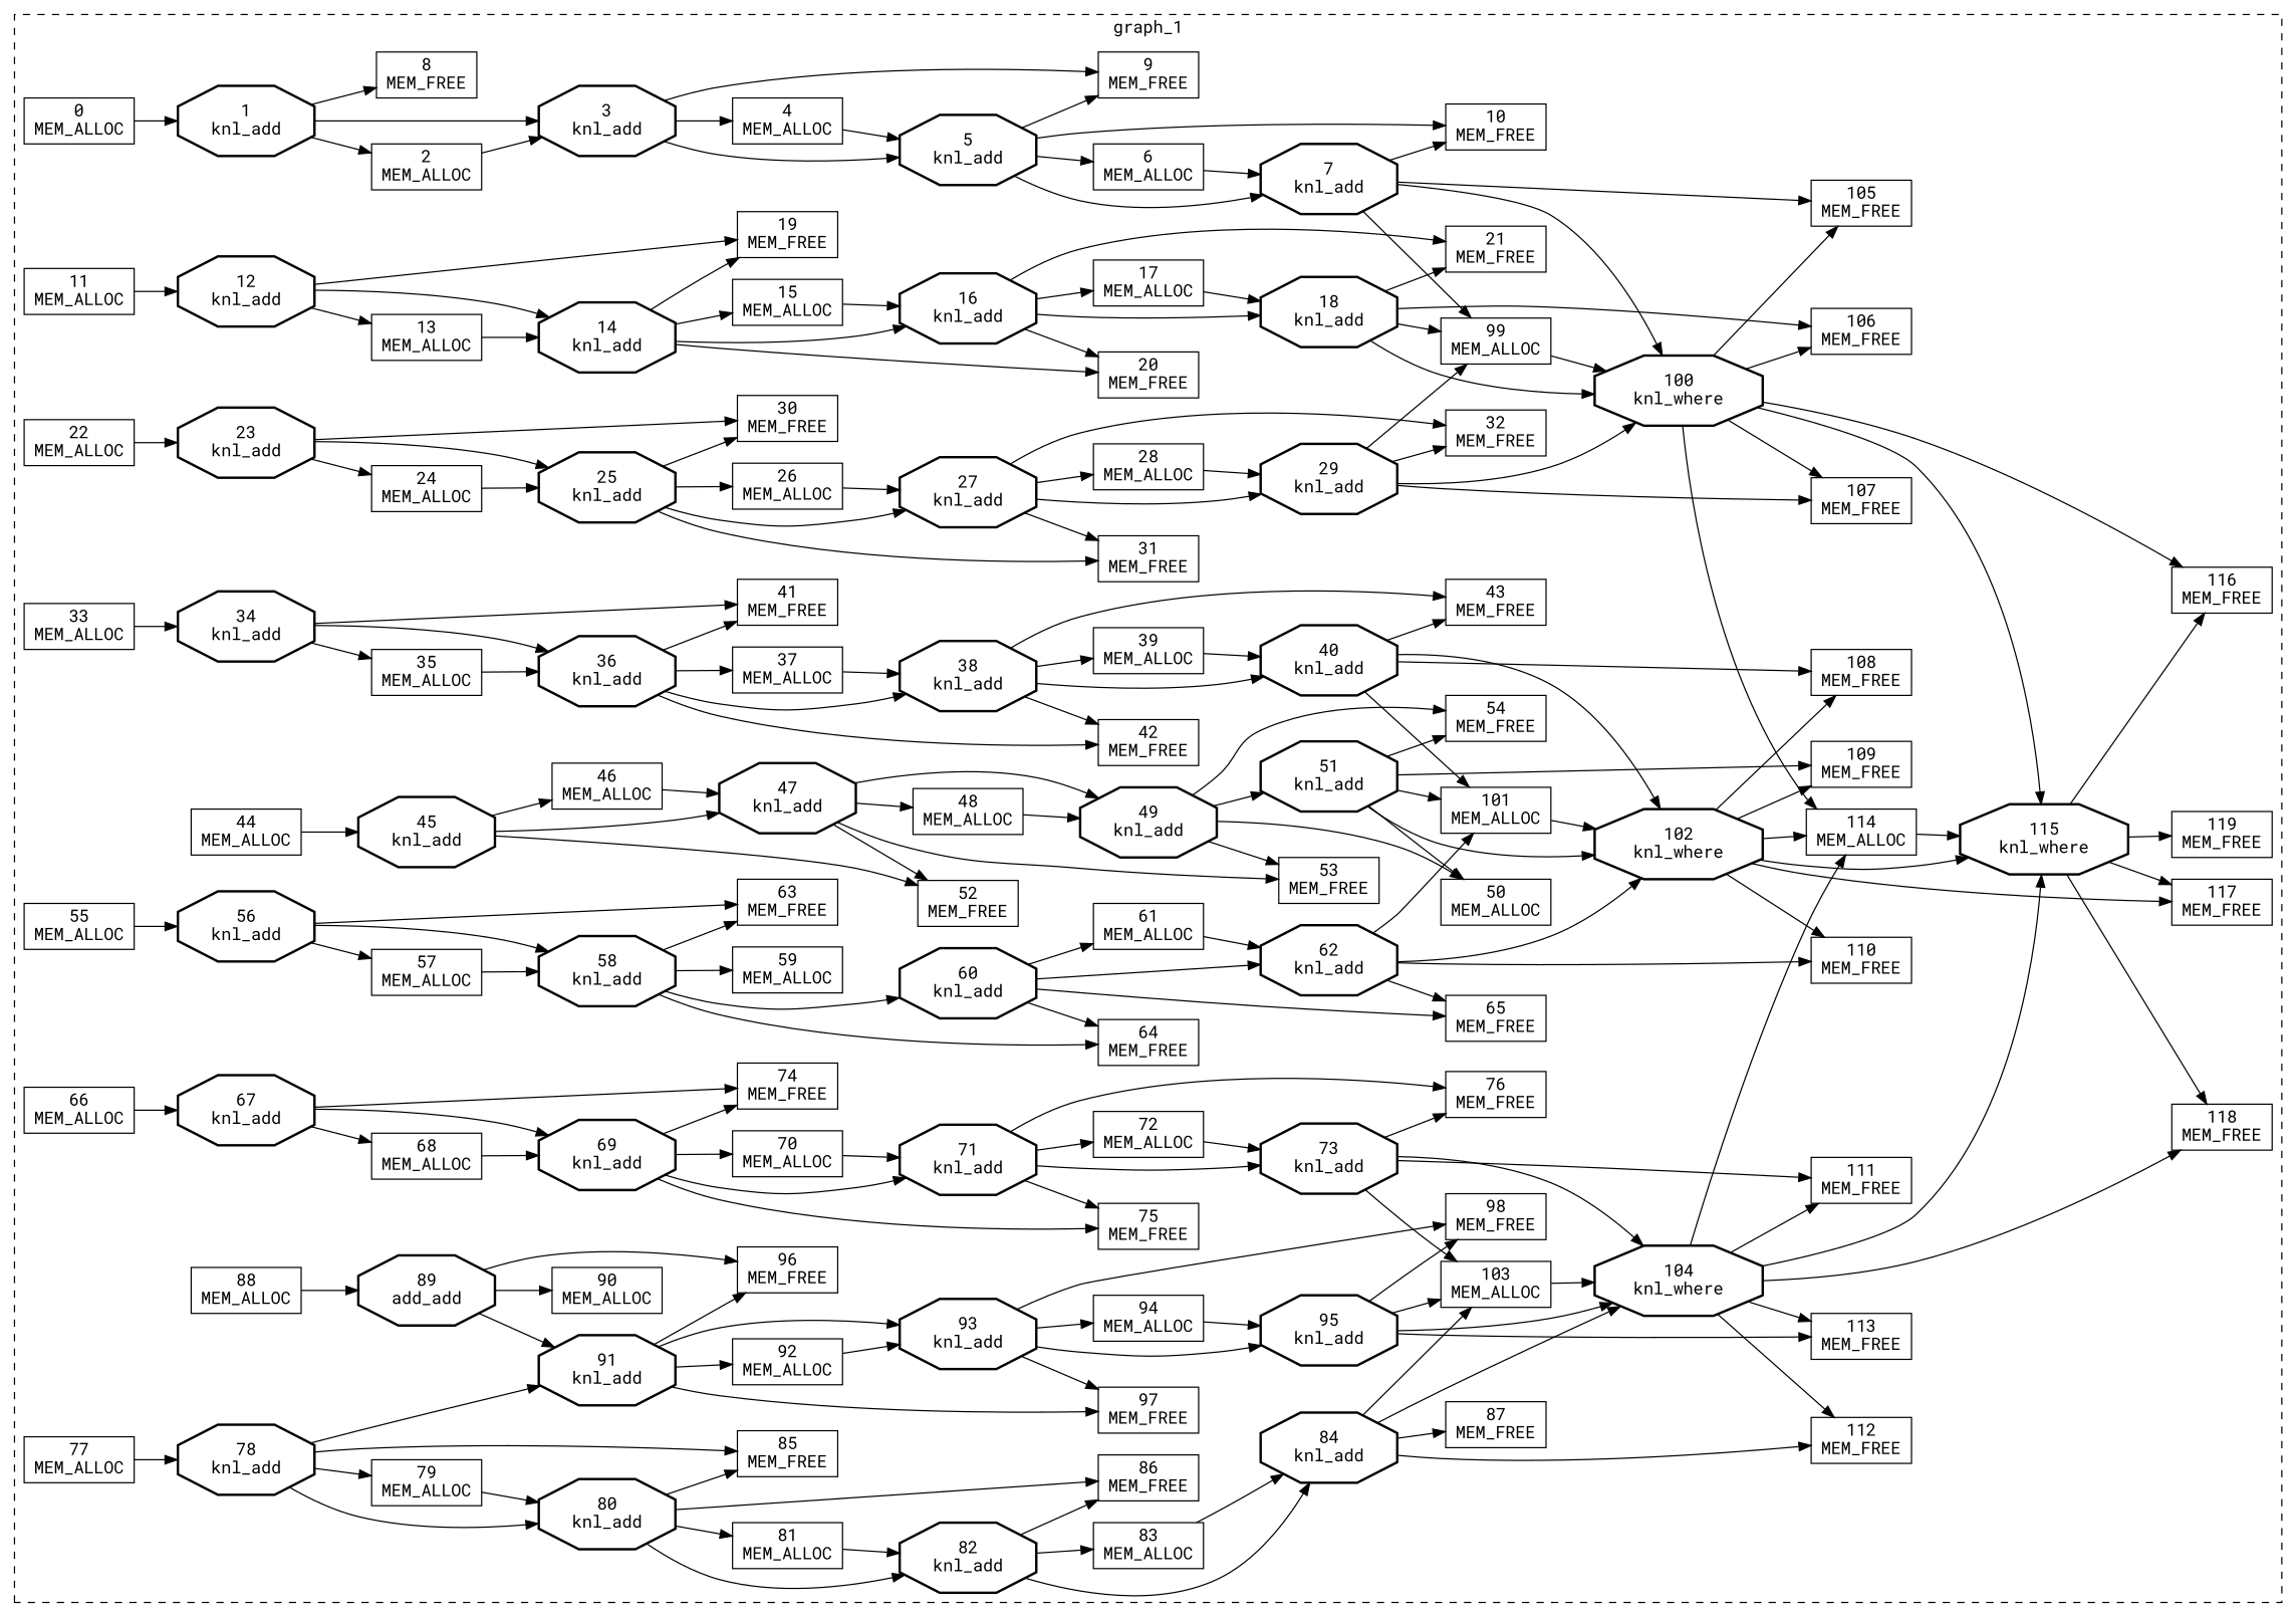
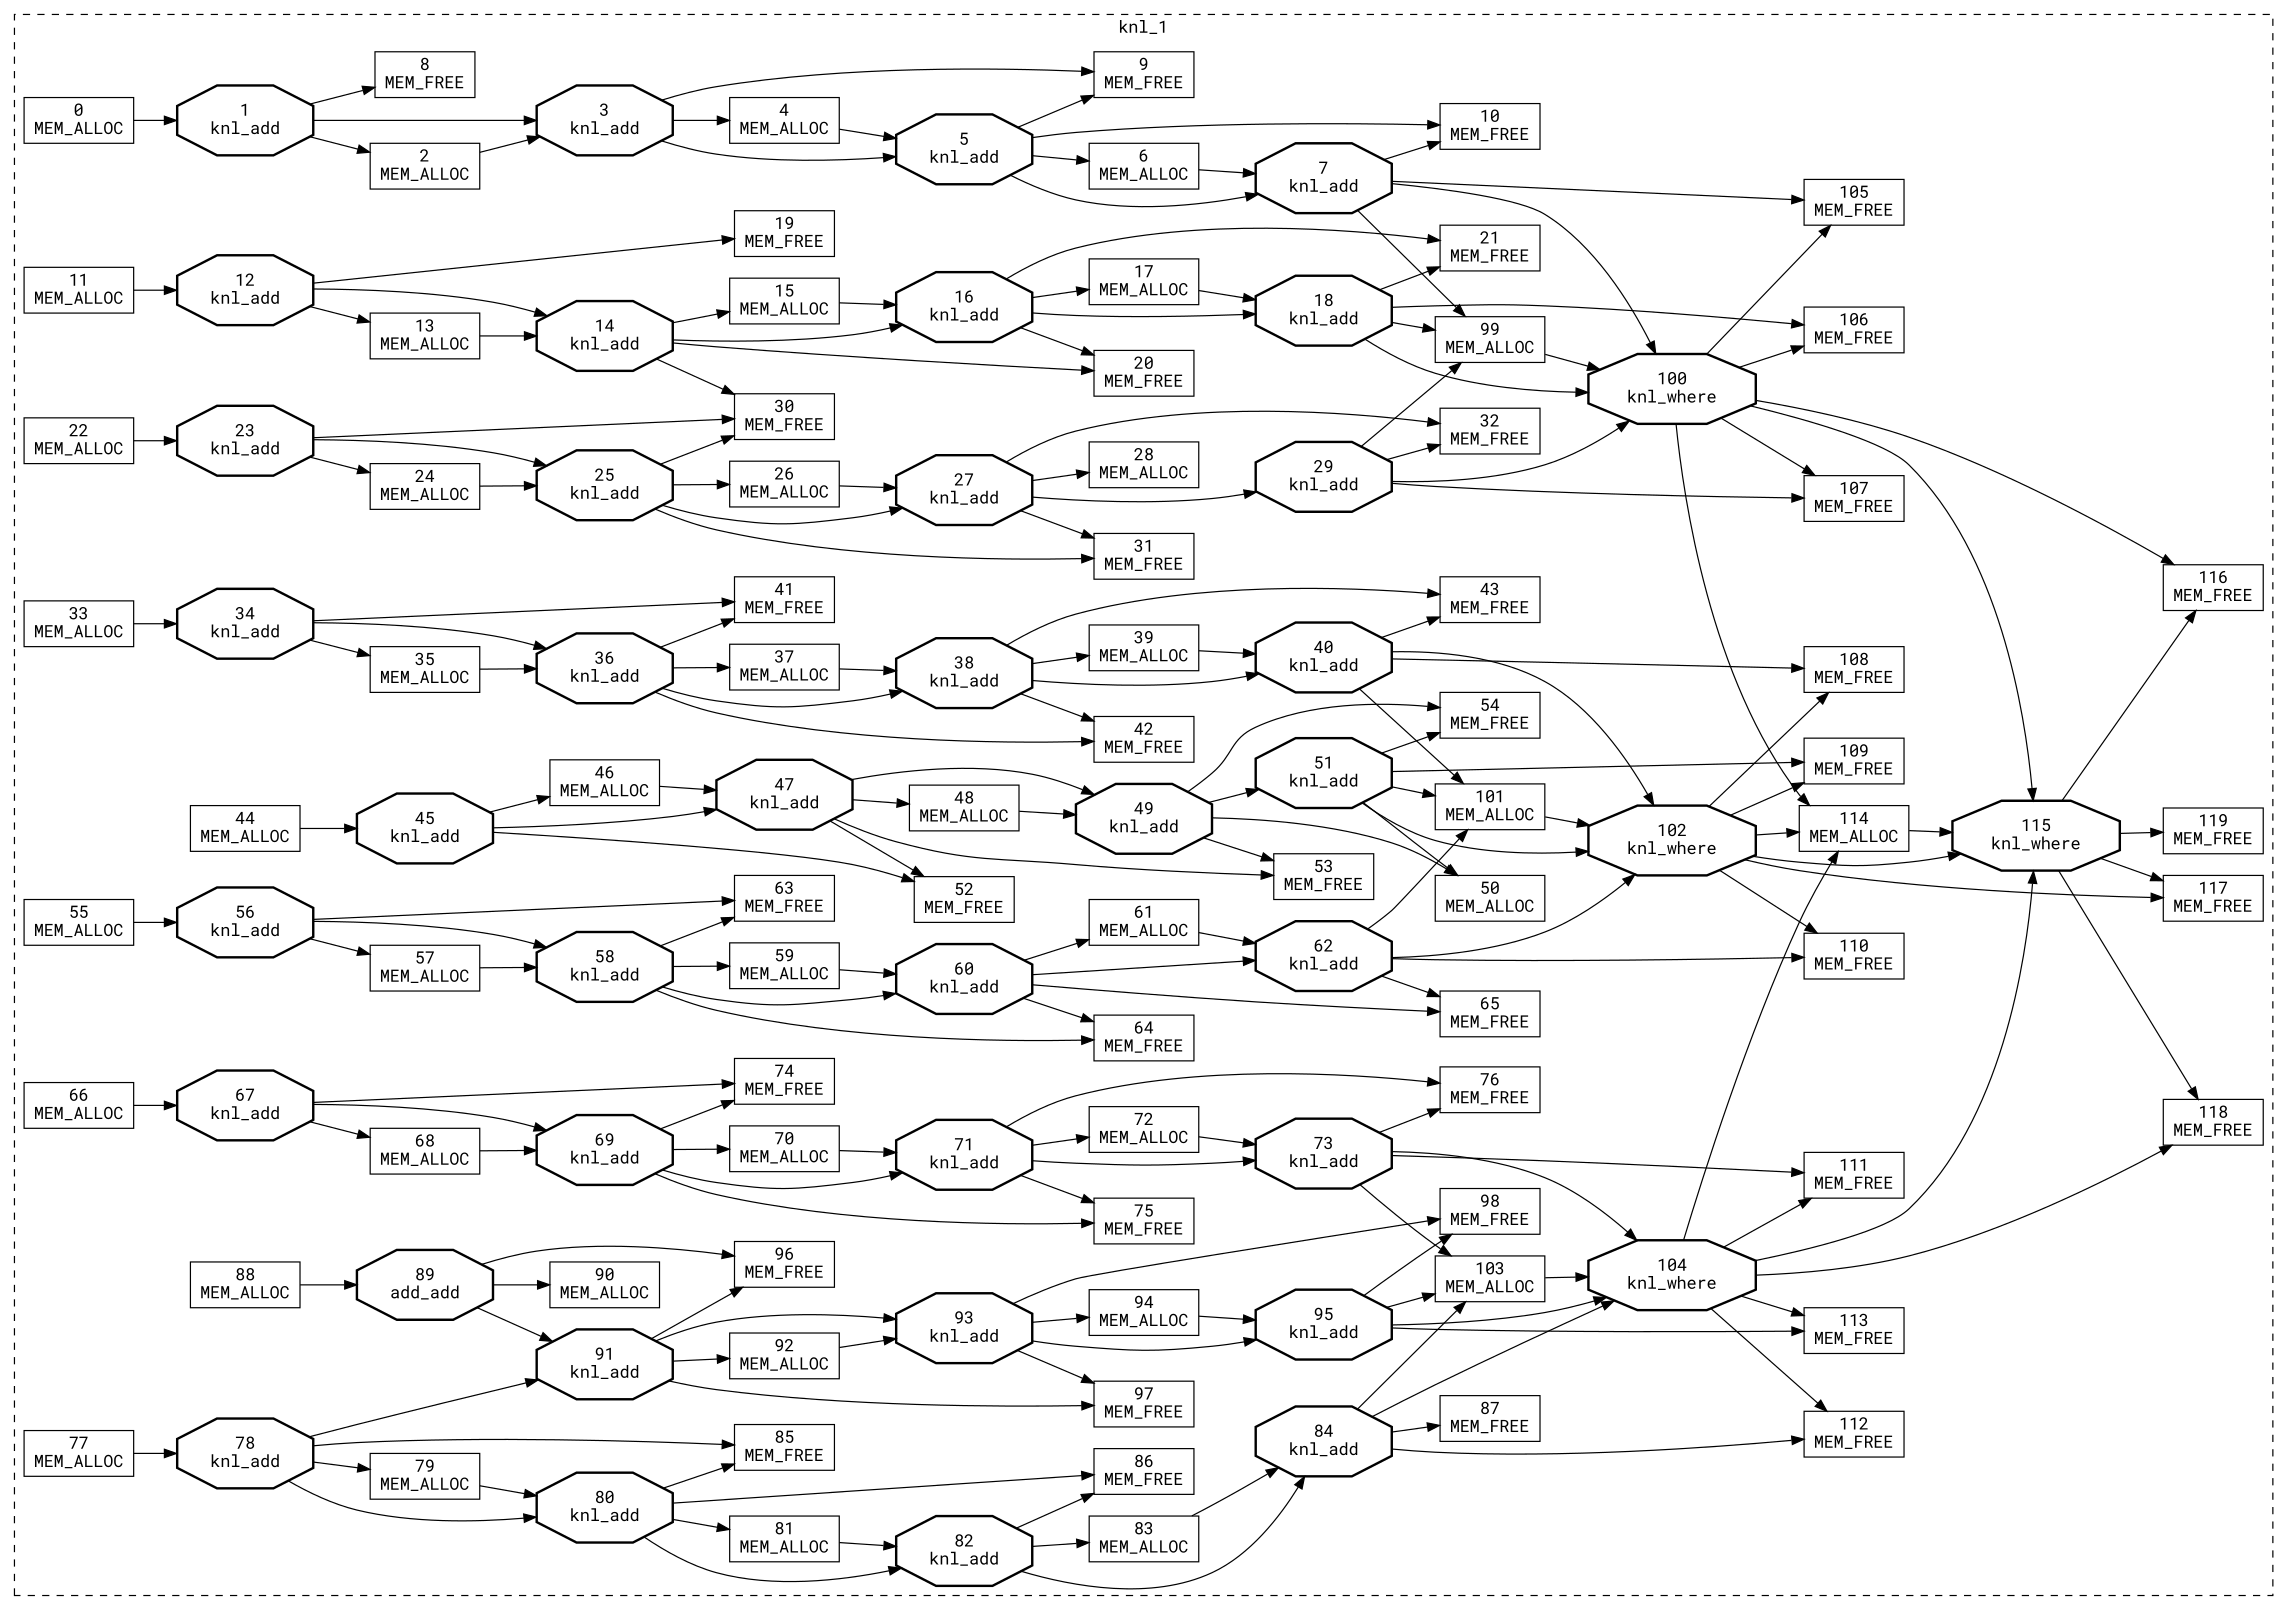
  digraph {
    fontname="Roboto Mono"
    rankdir=LR
    node [fontname="Roboto Mono" shape=rectangle style=solid]
    edge [fontname="Roboto Mono"]
    n1 [label="0\nMEM_ALLOC\n"]
    n2 [label="1\nknl_add\n" shape=octagon style=bold]
    n3 [label="2\nMEM_ALLOC\n"]
    n4 [label="3\nknl_add\n" shape=octagon style=bold]
    n5 [label="8\nMEM_FREE\n"]
    n6 [label="4\nMEM_ALLOC\n"]
    n7 [label="5\nknl_add\n" shape=octagon style=bold]
    n8 [label="9\nMEM_FREE\n"]
    n9 [label="6\nMEM_ALLOC\n"]
    n10 [label="7\nknl_add\n" shape=octagon style=bold]
    n11 [label="10\nMEM_FREE\n"]
    n12 [label="99\nMEM_ALLOC\n"]
    n13 [label="100\nknl_where\n" shape=octagon style=bold]
    n14 [label="105\nMEM_FREE\n"]
    n15 [label="11\nMEM_ALLOC\n"]
    n16 [label="12\nknl_add\n" shape=octagon style=bold]
    n17 [label="13\nMEM_ALLOC\n"]
    n18 [label="14\nknl_add\n" shape=octagon style=bold]
    n19 [label="19\nMEM_FREE\n"]
    n20 [label="15\nMEM_ALLOC\n"]
    n21 [label="16\nknl_add\n" shape=octagon style=bold]
    n22 [label="20\nMEM_FREE\n"]
    n23 [label="17\nMEM_ALLOC\n"]
    n24 [label="18\nknl_add\n" shape=octagon style=bold]
    n25 [label="21\nMEM_FREE\n"]
    n26 [label="106\nMEM_FREE\n"]
    n27 [label="22\nMEM_ALLOC\n"]
    n28 [label="23\nknl_add\n" shape=octagon style=bold]
    n29 [label="24\nMEM_ALLOC\n"]
    n30 [label="25\nknl_add\n" shape=octagon style=bold]
    n31 [label="30\nMEM_FREE\n"]
    n32 [label="26\nMEM_ALLOC\n"]
    n33 [label="27\nknl_add\n" shape=octagon style=bold]
    n34 [label="31\nMEM_FREE\n"]
    n35 [label="28\nMEM_ALLOC\n"]
    n36 [label="29\nknl_add\n" shape=octagon style=bold]
    n37 [label="32\nMEM_FREE\n"]
    n38 [label="107\nMEM_FREE\n"]
    n39 [label="33\nMEM_ALLOC\n"]
    n40 [label="34\nknl_add\n" shape=octagon style=bold]
    n41 [label="35\nMEM_ALLOC\n"]
    n42 [label="36\nknl_add\n" shape=octagon style=bold]
    n43 [label="41\nMEM_FREE\n"]
    n44 [label="37\nMEM_ALLOC\n"]
    n45 [label="38\nknl_add\n" shape=octagon style=bold]
    n46 [label="42\nMEM_FREE\n"]
    n47 [label="39\nMEM_ALLOC\n"]
    n48 [label="40\nknl_add\n" shape=octagon style=bold]
    n49 [label="43\nMEM_FREE\n"]
    n50 [label="101\nMEM_ALLOC\n"]
    n51 [label="102\nknl_where\n" shape=octagon style=bold]
    n52 [label="108\nMEM_FREE\n"]
    n53 [label="44\nMEM_ALLOC\n"]
    n54 [label="45\nknl_add\n" shape=octagon style=bold]
    n55 [label="46\nMEM_ALLOC\n"]
    n56 [label="47\nknl_add\n" shape=octagon style=bold]
    n57 [label="52\nMEM_FREE\n"]
    n58 [label="48\nMEM_ALLOC\n"]
    n59 [label="49\nknl_add\n" shape=octagon style=bold]
    n60 [label="53\nMEM_FREE\n"]
    n61 [label="50\nMEM_ALLOC\n"]
    n62 [label="51\nknl_add\n" shape=octagon style=bold]
    n63 [label="54\nMEM_FREE\n"]
    n64 [label="109\nMEM_FREE\n"]
    n65 [label="55\nMEM_ALLOC\n"]
    n66 [label="56\nknl_add\n" shape=octagon style=bold]
    n67 [label="57\nMEM_ALLOC\n"]
    n68 [label="58\nknl_add\n" shape=octagon style=bold]
    n69 [label="63\nMEM_FREE\n"]
    n70 [label="59\nMEM_ALLOC\n"]
    n71 [label="60\nknl_add\n" shape=octagon style=bold]
    n72 [label="64\nMEM_FREE\n"]
    n73 [label="61\nMEM_ALLOC\n"]
    n74 [label="62\nknl_add\n" shape=octagon style=bold]
    n75 [label="65\nMEM_FREE\n"]
    n76 [label="110\nMEM_FREE\n"]
    n77 [label="66\nMEM_ALLOC\n"]
    n78 [label="67\nknl_add\n" shape=octagon style=bold]
    n79 [label="68\nMEM_ALLOC\n"]
    n80 [label="69\nknl_add\n" shape=octagon style=bold]
    n81 [label="74\nMEM_FREE\n"]
    n82 [label="70\nMEM_ALLOC\n"]
    n83 [label="71\nknl_add\n" shape=octagon style=bold]
    n84 [label="75\nMEM_FREE\n"]
    n85 [label="72\nMEM_ALLOC\n"]
    n86 [label="73\nknl_add\n" shape=octagon style=bold]
    n87 [label="76\nMEM_FREE\n"]
    n88 [label="103\nMEM_ALLOC\n"]
    n89 [label="104\nknl_where\n" shape=octagon style=bold]
    n90 [label="111\nMEM_FREE\n"]
    n91 [label="77\nMEM_ALLOC\n"]
    n92 [label="78\nknl_add\n" shape=octagon style=bold]
    n93 [label="79\nMEM_ALLOC\n"]
    n94 [label="80\nknl_add\n" shape=octagon style=bold]
    n95 [label="85\nMEM_FREE\n"]
    n96 [label="81\nMEM_ALLOC\n"]
    n97 [label="82\nknl_add\n" shape=octagon style=bold]
    n98 [label="86\nMEM_FREE\n"]
    n99 [label="83\nMEM_ALLOC\n"]
    n100 [label="84\nknl_add\n" shape=octagon style=bold]
    n101 [label="87\nMEM_FREE\n"]
    n102 [label="112\nMEM_FREE\n"]
    n103 [label="88\nMEM_ALLOC\n"]
    n104 [label="89\nadd_add\n" shape=octagon style=bold]
    n105 [label="90\nMEM_ALLOC\n"]
    n106 [label="91\nknl_add\n" shape=octagon style=bold]
    n107 [label="96\nMEM_FREE\n"]
    n108 [label="92\nMEM_ALLOC\n"]
    n109 [label="93\nknl_add\n" shape=octagon style=bold]
    n110 [label="97\nMEM_FREE\n"]
    n111 [label="94\nMEM_ALLOC\n"]
    n112 [label="95\nknl_add\n" shape=octagon style=bold]
    n113 [label="98\nMEM_FREE\n"]
    n114 [label="113\nMEM_FREE\n"]
    n115 [label="114\nMEM_ALLOC\n"]
    n116 [label="115\nknl_where\n" shape=octagon style=bold]
    n117 [label="116\nMEM_FREE\n"]
    n118 [label="117\nMEM_FREE\n"]
    n119 [label="118\nMEM_FREE\n"]
    n120 [label="119\nMEM_FREE\n"]
    subgraph cluster_1 {
-     label=graph_1
+     label=knl_1
      style=dashed
      n1
      n2
      n3
      n4
      n5
      n6
      n7
      n8
      n9
      n10
      n11
      n12
      n13
      n14
      n15
      n16
      n17
      n18
      n19
      n20
      n21
      n22
      n23
      n24
      n25
      n26
      n27
      n28
      n29
      n30
      n31
      n32
      n33
      n34
      n35
      n36
      n37
      n38
      n39
      n40
      n41
      n42
      n43
      n44
      n45
      n46
      n47
      n48
      n49
      n50
      n51
      n52
      n53
      n54
      n55
      n56
      n57
      n58
      n59
      n60
      n61
      n62
      n63
      n64
      n65
      n66
      n67
      n68
      n69
      n70
      n71
      n72
      n73
      n74
      n75
      n76
      n77
      n78
      n79
      n80
      n81
      n82
      n83
      n84
      n85
      n86
      n87
      n88
      n89
      n90
      n91
      n92
      n93
      n94
      n95
      n96
      n97
      n98
      n99
      n100
      n101
      n102
      n103
      n104
      n105
      n106
      n107
      n108
      n109
      n110
      n111
      n112
      n113
      n114
      n115
      n116
      n117
      n118
      n119
      n120
    }
    n1 -> n2
    n2 -> n3
    n2 -> n4
    n2 -> n5
    n3 -> n4
    n4 -> n6
    n4 -> n7
    n4 -> n8
    n6 -> n7
    n7 -> n8
    n7 -> n9
    n7 -> n10
    n7 -> n11
    n9 -> n10
    n10 -> n11
    n10 -> n12
    n10 -> n13
    n10 -> n14
    n12 -> n13
    n13 -> n14
    n13 -> n26
    n13 -> n38
    n13 -> n115
    n13 -> n116
    n13 -> n117
    n15 -> n16
    n16 -> n17
    n16 -> n18
    n16 -> n19
    n17 -> n18
-   n18 -> n19
+   n18 -> n31
    n18 -> n20
    n18 -> n21
    n18 -> n22
    n20 -> n21
    n21 -> n22
    n21 -> n23
    n21 -> n24
    n21 -> n25
    n23 -> n24
    n24 -> n12
    n24 -> n13
    n24 -> n25
    n24 -> n26
    n27 -> n28
    n28 -> n29
    n28 -> n30
    n28 -> n31
    n29 -> n30
    n30 -> n31
    n30 -> n32
    n30 -> n33
    n30 -> n34
    n32 -> n33
    n33 -> n34
    n33 -> n35
    n33 -> n36
    n33 -> n37
-   n35 -> n36
    n36 -> n12
    n36 -> n13
    n36 -> n37
    n36 -> n38
    n39 -> n40
    n40 -> n41
    n40 -> n42
    n40 -> n43
    n41 -> n42
    n42 -> n43
    n42 -> n44
    n42 -> n45
    n42 -> n46
    n44 -> n45
    n45 -> n46
    n45 -> n47
    n45 -> n48
    n45 -> n49
    n47 -> n48
    n48 -> n49
    n48 -> n50
    n48 -> n51
    n48 -> n52
    n50 -> n51
    n51 -> n52
    n51 -> n64
    n51 -> n76
    n51 -> n115
    n51 -> n116
    n51 -> n118
    n53 -> n54
    n54 -> n55
    n54 -> n56
    n54 -> n57
    n55 -> n56
    n56 -> n57
    n56 -> n58
    n56 -> n59
    n56 -> n60
    n58 -> n59
    n59 -> n60
    n59 -> n61
    n59 -> n62
    n59 -> n63
    n62 -> n50
    n62 -> n51
    n62 -> n61
    n62 -> n63
    n62 -> n64
    n65 -> n66
    n66 -> n67
    n66 -> n68
    n66 -> n69
    n67 -> n68
    n68 -> n69
    n68 -> n70
    n68 -> n71
    n68 -> n72
+   n70 -> n71
    n71 -> n72
    n71 -> n73
    n71 -> n74
    n71 -> n75
    n73 -> n74
    n74 -> n50
    n74 -> n51
    n74 -> n75
    n74 -> n76
    n77 -> n78
    n78 -> n79
    n78 -> n80
    n78 -> n81
    n79 -> n80
    n80 -> n81
    n80 -> n82
    n80 -> n83
    n80 -> n84
    n82 -> n83
    n83 -> n84
    n83 -> n85
    n83 -> n86
    n83 -> n87
    n85 -> n86
    n86 -> n87
    n86 -> n88
    n86 -> n89
    n86 -> n90
    n88 -> n89
    n89 -> n90
    n89 -> n102
    n89 -> n114
    n89 -> n115
    n89 -> n116
    n89 -> n119
    n91 -> n92
    n92 -> n93
    n92 -> n94
    n92 -> n95
    n92 -> n106
    n93 -> n94
    n94 -> n95
    n94 -> n96
    n94 -> n97
    n94 -> n98
    n96 -> n97
    n97 -> n98
    n97 -> n99
    n97 -> n100
    n99 -> n100
    n100 -> n88
    n100 -> n89
    n100 -> n101
    n100 -> n102
    n103 -> n104
    n104 -> n105
    n104 -> n106
    n104 -> n107
    n106 -> n107
    n106 -> n108
    n106 -> n109
    n106 -> n110
    n108 -> n109
    n109 -> n110
    n109 -> n111
    n109 -> n112
    n109 -> n113
    n111 -> n112
    n112 -> n88
    n112 -> n89
    n112 -> n113
    n112 -> n114
    n115 -> n116
    n116 -> n117
    n116 -> n118
    n116 -> n119
    n116 -> n120
  }
